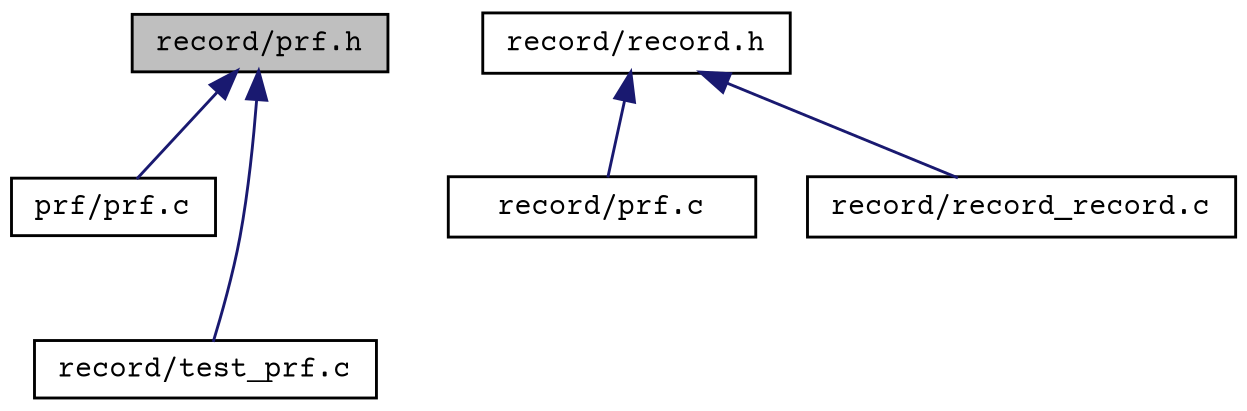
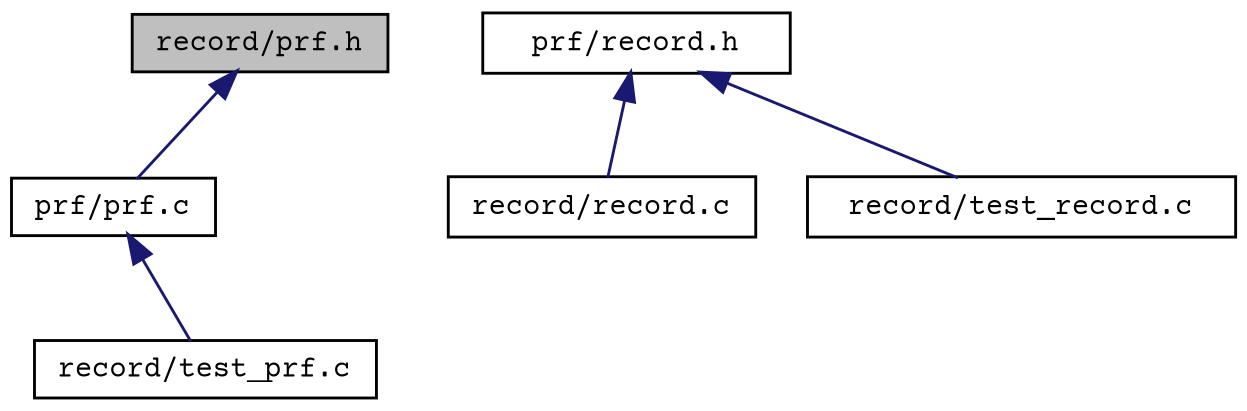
  digraph {
    fontname="Courier Prime"
    node [color=black fillcolor=white fontname="Courier Prime" fontsize=10 shape=record style=filled]
    edge [color=midnightblue dir=back fontname="Courier Prime" fontsize=10 labelfontname=Helvetica labelfontsize=10 style=solid]
    n1 [fillcolor=grey75 fontcolor=black height=0.2 label="record/prf.h" width=0.4]
    n2 [height=0.2 label="prf/prf.c" width=0.4]
    n3 [height=0.2 label="record/test_prf.c" width=0.4]
-   n4 [height=0.2 label="record/record.h" width=0.4]
-   n5 [height=0.2 label="record/prf.c" width=0.4]
-   n6 [height=0.2 label="record/record_record.c" width=0.4]
+   n4 [height=0.2 label="prf/record.h" width=0.4]
+   n5 [height=0.2 label="record/record.c" width=0.4]
+   n6 [height=0.2 label="record/test_record.c" width=0.4]
    n1 -> n2
-   n1 -> n3
+   n2 -> n3
    n4 -> n5
    n4 -> n6
  }
